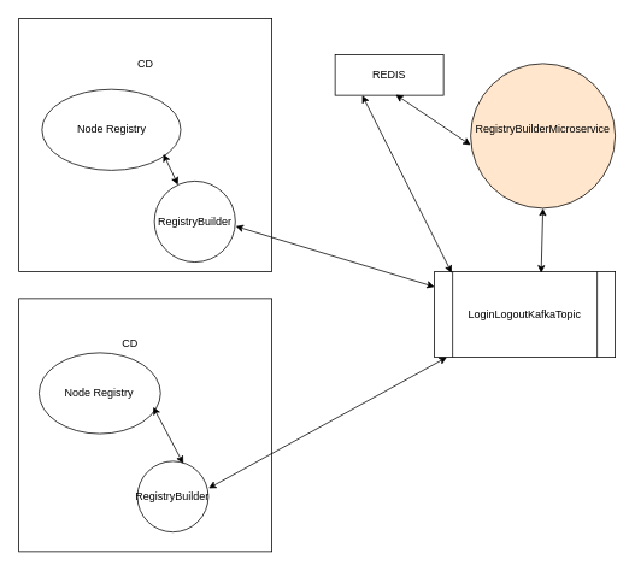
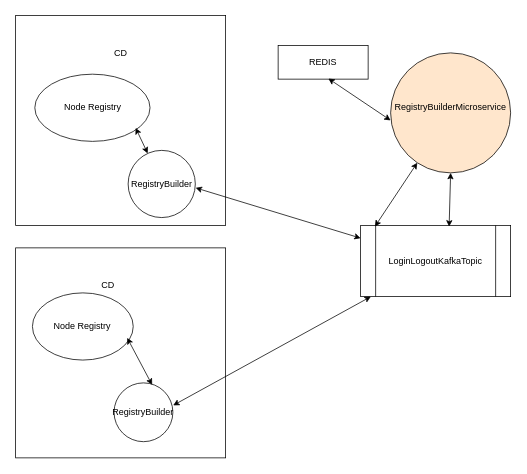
  <mxCell id="0" />
  <mxCell id="1" parent="0" />
  <mxCell id="2" value="" style="group" vertex="1" connectable="0" parent="1"><mxGeometry x="20" y="20" width="320" height="280" as="geometry" /></mxCell>
  <mxCell id="3" value="" style="whiteSpace=wrap;html=1;aspect=fixed;" vertex="1" parent="2"><mxGeometry width="280" height="280" as="geometry" /></mxCell>
  <mxCell id="4" value="Node Registry" style="ellipse;whiteSpace=wrap;html=1;" vertex="1" parent="2"><mxGeometry x="25.6" y="78.4" width="153.6" height="89.6" as="geometry" /></mxCell>
  <mxCell id="5" value="CD" style="text;html=1;strokeColor=none;fillColor=none;align=center;verticalAlign=middle;whiteSpace=wrap;rounded=0;" vertex="1" parent="2"><mxGeometry x="102.4" y="33.6" width="76.8" height="33.6" as="geometry" /></mxCell>
  <mxCell id="6" value="RegistryBuilder" style="ellipse;whiteSpace=wrap;html=1;aspect=fixed;" vertex="1" parent="2"><mxGeometry x="150" y="180.0" width="89.6" height="89.6" as="geometry" /></mxCell>
  <mxCell id="7" value="" style="endArrow=classic;startArrow=classic;html=1;rounded=0;" edge="1" parent="2" target="9"><mxGeometry width="50" height="50" relative="1" as="geometry"><mxPoint x="240" y="230" as="sourcePoint" /><mxPoint x="290" y="180" as="targetPoint" /></mxGeometry></mxCell>
  <mxCell id="8" value="" style="endArrow=classic;startArrow=classic;html=1;rounded=0;" edge="1" parent="2" target="6"><mxGeometry width="50" height="50" relative="1" as="geometry"><mxPoint x="160" y="150" as="sourcePoint" /><mxPoint x="220" y="100" as="targetPoint" /></mxGeometry></mxCell>
  <mxCell id="9" value="LoginLogoutKafkaTopic" style="shape=process;whiteSpace=wrap;html=1;backgroundOutline=1;" vertex="1" parent="1"><mxGeometry x="480" y="300" width="200" height="95" as="geometry" /></mxCell>
  <mxCell id="10" value="" style="group" vertex="1" connectable="0" parent="1"><mxGeometry x="20" y="330" width="280" height="280" as="geometry" /></mxCell>
  <mxCell id="11" value="" style="whiteSpace=wrap;html=1;aspect=fixed;" vertex="1" parent="10"><mxGeometry width="280" height="280" as="geometry" /></mxCell>
  <mxCell id="12" value="Node Registry" style="ellipse;whiteSpace=wrap;html=1;" vertex="1" parent="10"><mxGeometry x="22.4" y="60.0" width="134.4" height="89.6" as="geometry" /></mxCell>
  <mxCell id="13" value="CD" style="text;html=1;strokeColor=none;fillColor=none;align=center;verticalAlign=middle;whiteSpace=wrap;rounded=0;" vertex="1" parent="10"><mxGeometry x="89.6" y="33.6" width="67.2" height="33.6" as="geometry" /></mxCell>
  <mxCell id="14" value="RegistryBuilder" style="ellipse;whiteSpace=wrap;html=1;aspect=fixed;" vertex="1" parent="10"><mxGeometry x="131.25" y="180.0" width="78.4" height="78.4" as="geometry" /></mxCell>
  <mxCell id="15" value="" style="endArrow=classic;startArrow=classic;html=1;rounded=0;" edge="1" parent="10" target="9"><mxGeometry width="50" height="50" relative="1" as="geometry"><mxPoint x="210" y="210" as="sourcePoint" /><mxPoint x="253.75" y="160" as="targetPoint" /></mxGeometry></mxCell>
  <mxCell id="16" value="" style="endArrow=classic;startArrow=classic;html=1;rounded=0;entryX=0.647;entryY=0.033;entryDx=0;entryDy=0;entryPerimeter=0;" edge="1" parent="10" target="14"><mxGeometry width="50" height="50" relative="1" as="geometry"><mxPoint x="148.75" y="120" as="sourcePoint" /><mxPoint x="192.5" y="70" as="targetPoint" /></mxGeometry></mxCell>
  <mxCell id="17" value="&lt;div&gt;RegistryBuilderMicroservice&lt;/div&gt;&lt;div&gt;&lt;br&gt;&lt;/div&gt;" style="ellipse;whiteSpace=wrap;html=1;aspect=fixed;fillColor=#ffe6cc;" vertex="1" parent="1"><mxGeometry x="520" y="70" width="160" height="160" as="geometry" /></mxCell>
  <mxCell id="18" value="" style="endArrow=classic;startArrow=classic;html=1;rounded=0;exitX=0.59;exitY=0.017;exitDx=0;exitDy=0;exitPerimeter=0;" edge="1" parent="1" source="9"><mxGeometry width="50" height="50" relative="1" as="geometry"><mxPoint x="550" y="280" as="sourcePoint" /><mxPoint x="600" y="230" as="targetPoint" /></mxGeometry></mxCell>
  <mxCell id="19" value="REDIS" style="rounded=0;whiteSpace=wrap;html=1;" vertex="1" parent="1"><mxGeometry x="370" y="60" width="120" height="45" as="geometry" /></mxCell>
  <mxCell id="20" value="" style="endArrow=classic;startArrow=classic;html=1;rounded=0;exitX=0.558;exitY=0.983;exitDx=0;exitDy=0;exitPerimeter=0;" edge="1" parent="1" source="19"><mxGeometry width="50" height="50" relative="1" as="geometry"><mxPoint x="470" y="210" as="sourcePoint" /><mxPoint x="520" y="160" as="targetPoint" /></mxGeometry></mxCell>
- <mxCell id="21" value="" style="endArrow=classic;startArrow=classic;html=1;rounded=0;entryX=0.25;entryY=1;entryDx=0;entryDy=0;exitX=0.095;exitY=0.017;exitDx=0;exitDy=0;exitPerimeter=0;" edge="1" parent="1" source="9" target="19"><mxGeometry width="50" height="50" relative="1" as="geometry"><mxPoint x="250" y="220" as="sourcePoint" /><mxPoint x="300" y="170" as="targetPoint" /></mxGeometry></mxCell>
+ <mxCell id="21" value="" style="endArrow=classic;startArrow=classic;html=1;rounded=0;exitX=0.095;exitY=0.017;exitDx=0;exitDy=0;exitPerimeter=0;" edge="1" parent="1" source="9" target="17"><mxGeometry width="50" height="50" relative="1" as="geometry"><mxPoint x="250" y="220" as="sourcePoint" /><mxPoint x="300" y="170" as="targetPoint" /></mxGeometry></mxCell>
